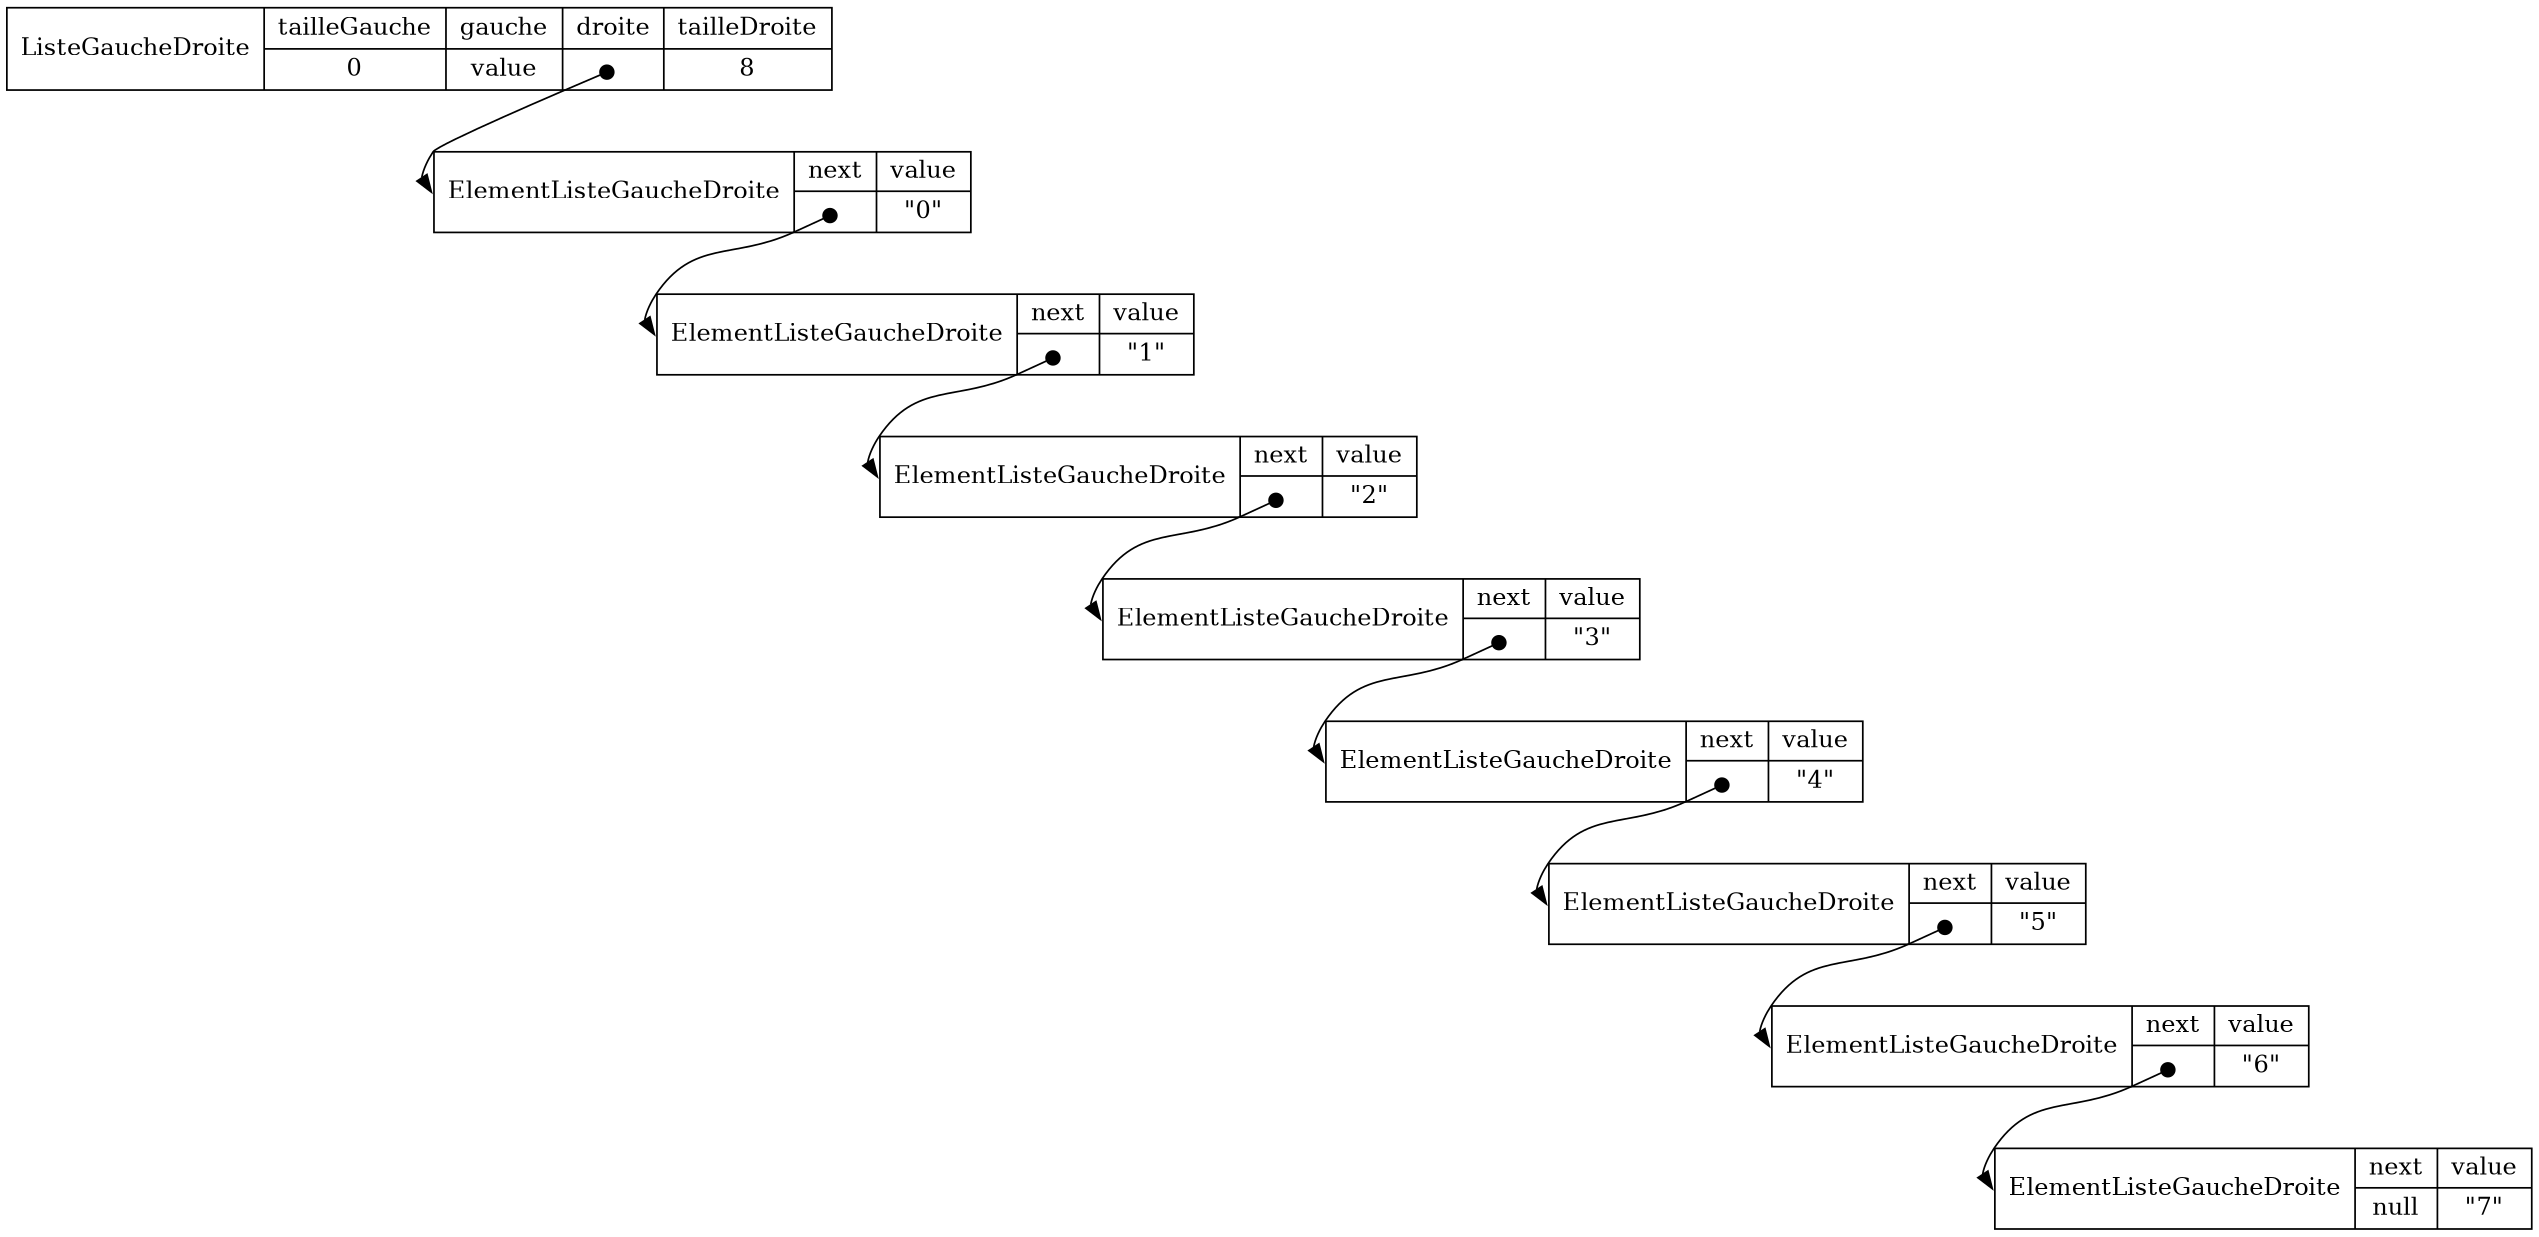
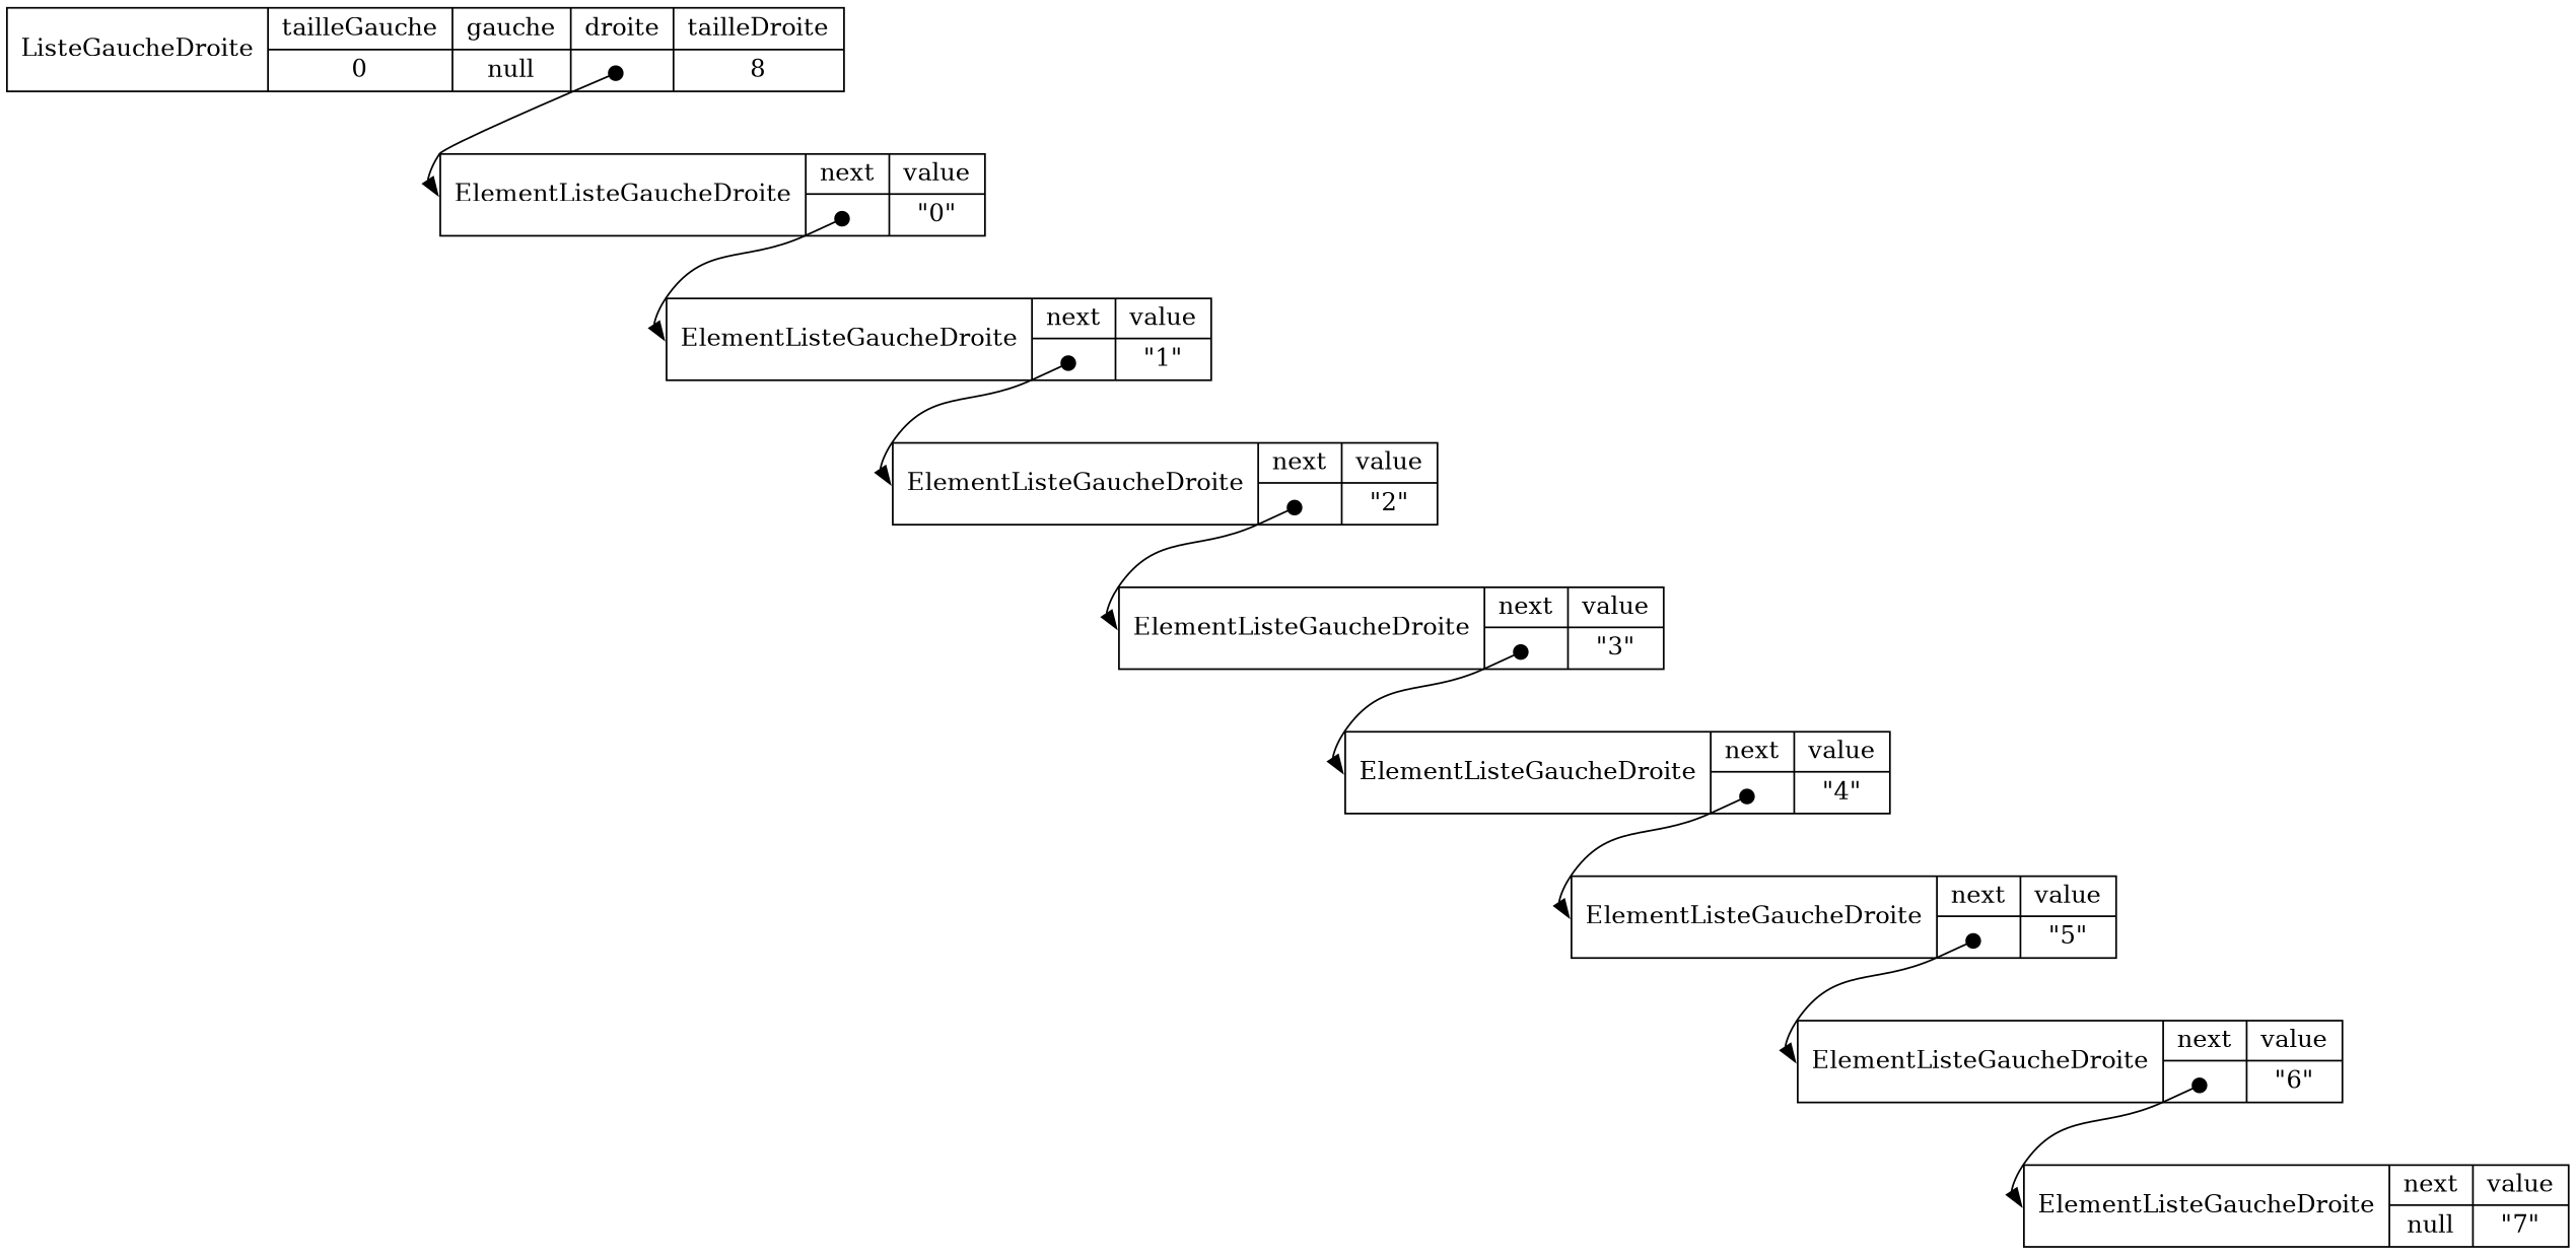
  digraph {
    compound=true
    rankdir=TB
    node [fillcolor=white shape=record style=filled]
    edge [arrowtail=dot dir=both headport=_C tailclip=false tailport="next_next:c"]
-   n1 [label="<_C>ListeGaucheDroite|{tailleGauche|0}|{gauche|value}|{droite|<droite_droite>}|{tailleDroite|8}"]
+   n1 [label="<_C>ListeGaucheDroite|{tailleGauche|0}|{gauche|null}|{droite|<droite_droite>}|{tailleDroite|8}"]
    n2 [label="<_C>ElementListeGaucheDroite|{next|<next_next>}|{value|\"0\"}"]
    n3 [label="<_C>ElementListeGaucheDroite|{next|<next_next>}|{value|\"1\"}"]
    n4 [label="<_C>ElementListeGaucheDroite|{next|<next_next>}|{value|\"2\"}"]
    n5 [label="<_C>ElementListeGaucheDroite|{next|<next_next>}|{value|\"3\"}"]
    n6 [label="<_C>ElementListeGaucheDroite|{next|<next_next>}|{value|\"4\"}"]
    n7 [label="<_C>ElementListeGaucheDroite|{next|<next_next>}|{value|\"5\"}"]
    n8 [label="<_C>ElementListeGaucheDroite|{next|<next_next>}|{value|\"6\"}"]
    n9 [label="<_C>ElementListeGaucheDroite|{next|null}|{value|\"7\"}"]
    n1 -> n2 [tailport="droite_droite:c"]
    n2 -> n3
    n3 -> n4
    n4 -> n5
    n5 -> n6
    n6 -> n7
    n7 -> n8
    n8 -> n9
  }
